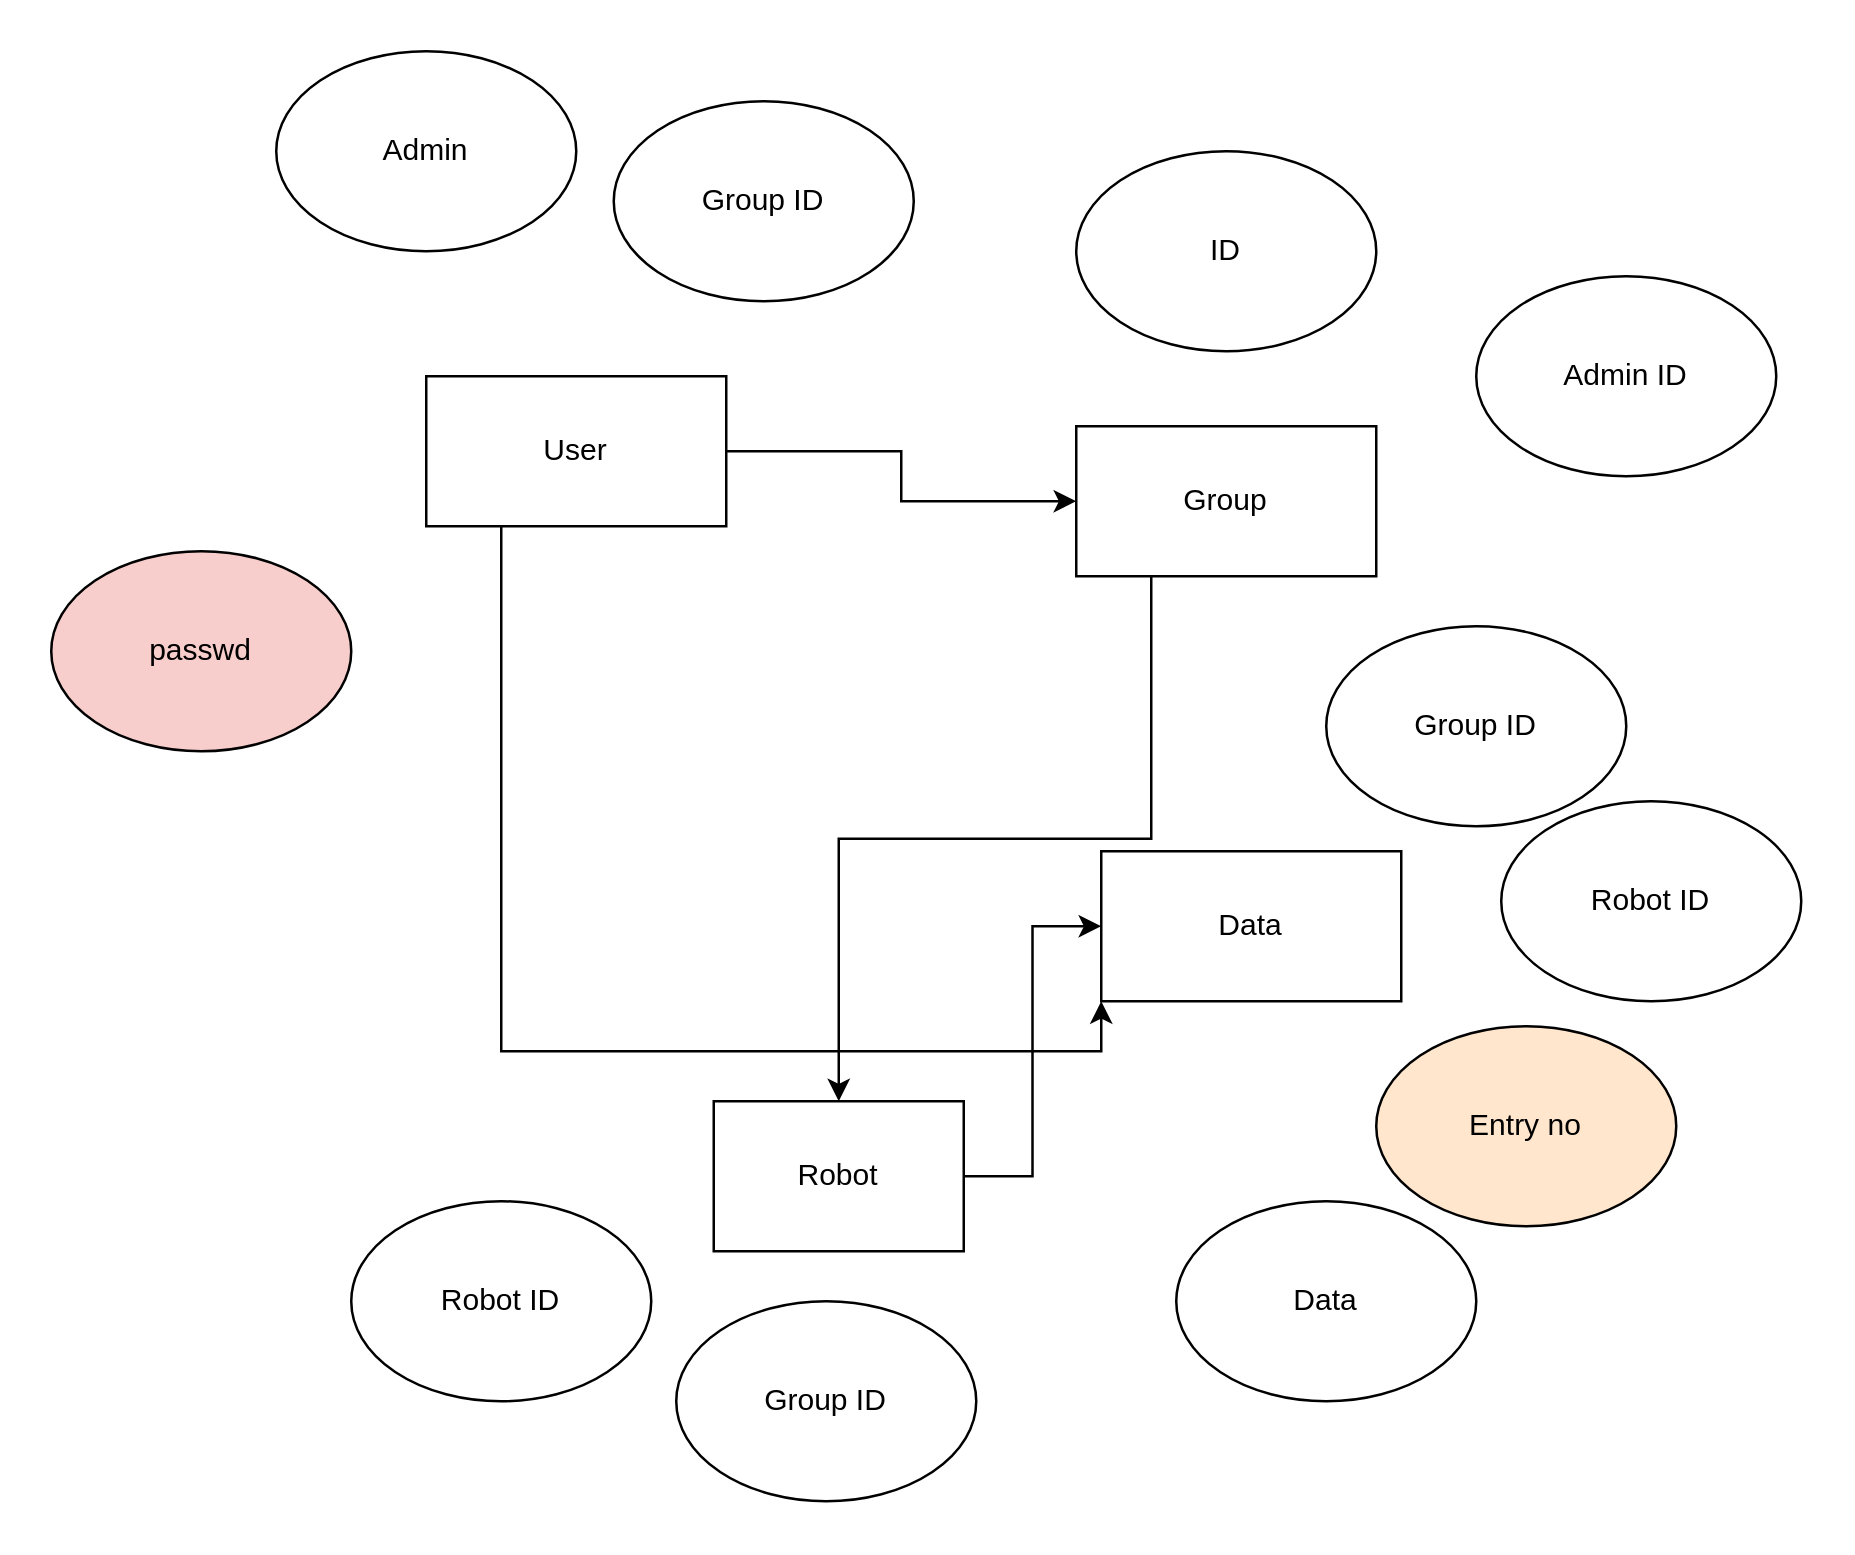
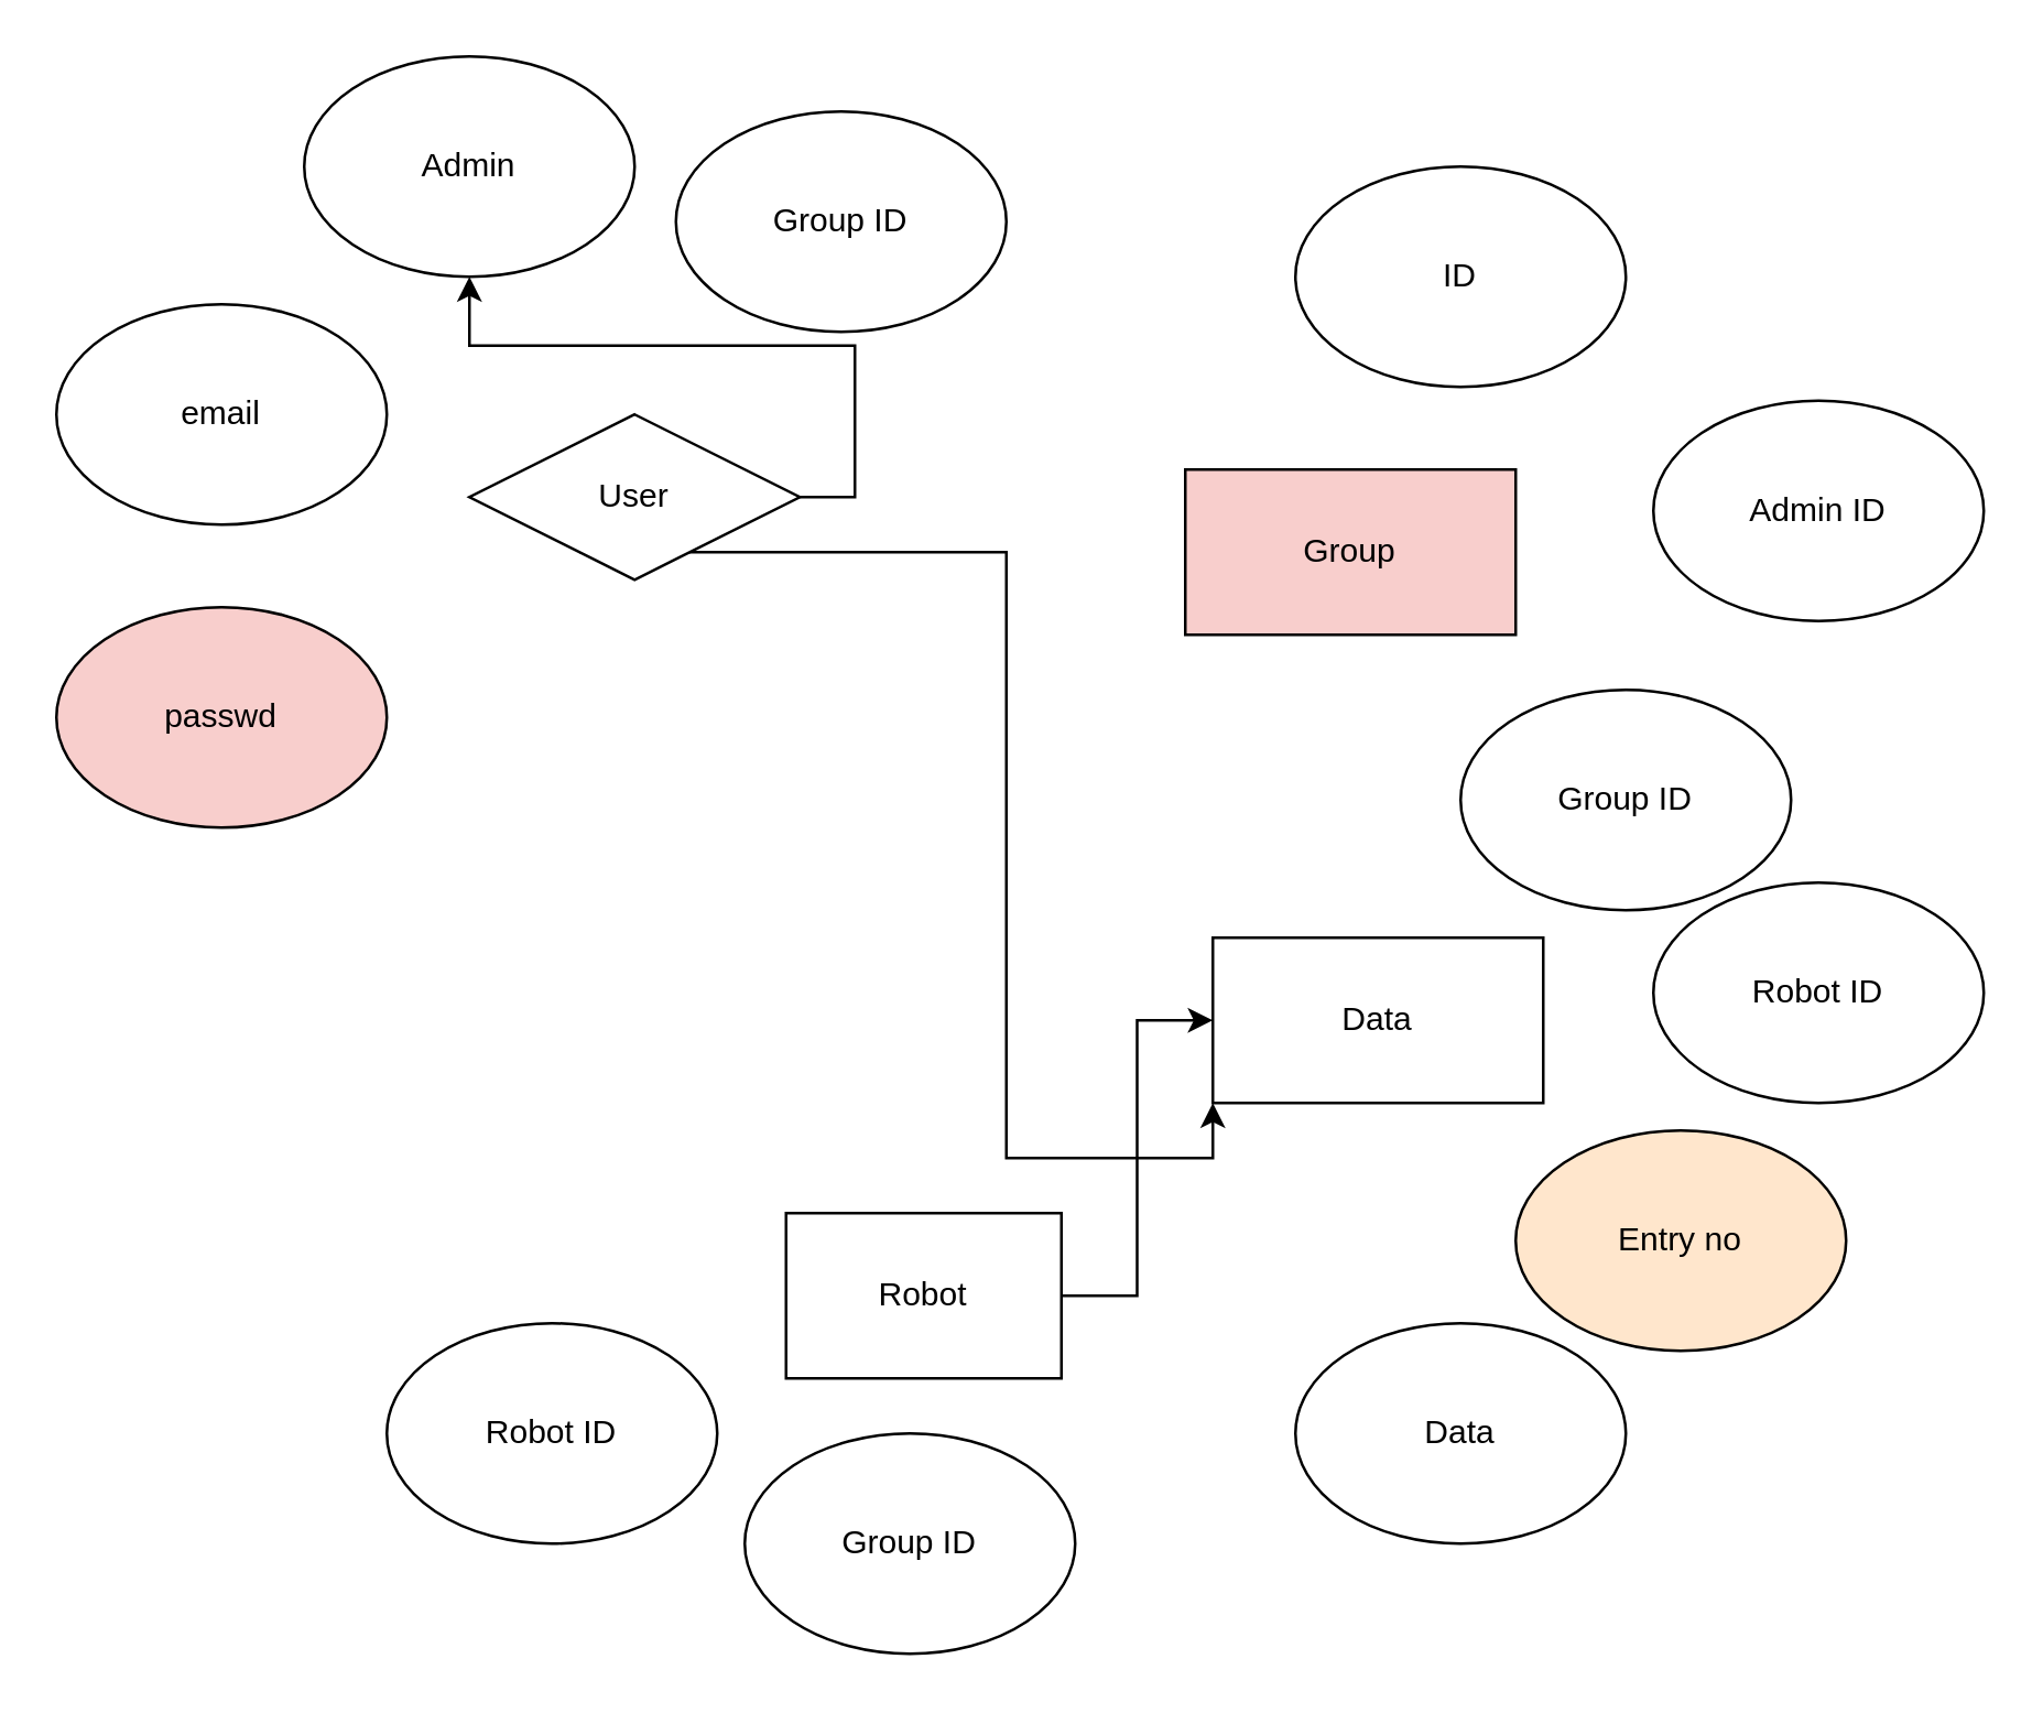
  <mxCell id="0" />
  <mxCell id="1" parent="0" />
- <mxCell id="2" style="edgeStyle=orthogonalEdgeStyle;rounded=0;orthogonalLoop=1;jettySize=auto;html=1;exitX=1;exitY=0.5;exitDx=0;exitDy=0;entryX=0;entryY=0.5;entryDx=0;entryDy=0;" edge="1" parent="1" source="4" target="9"><mxGeometry relative="1" as="geometry" /></mxCell>
+ <mxCell id="2" style="edgeStyle=orthogonalEdgeStyle;rounded=0;orthogonalLoop=1;jettySize=auto;html=1;exitX=1;exitY=0.5;exitDx=0;exitDy=0;" edge="1" parent="1" source="4" target="20"><mxGeometry relative="1" as="geometry" /></mxCell>
  <mxCell id="3" style="edgeStyle=orthogonalEdgeStyle;rounded=0;orthogonalLoop=1;jettySize=auto;html=1;exitX=0.25;exitY=1;exitDx=0;exitDy=0;entryX=0;entryY=1;entryDx=0;entryDy=0;" edge="1" parent="1" source="4" target="12"><mxGeometry relative="1" as="geometry" /></mxCell>
- <mxCell id="4" value="User" style="rounded=0;whiteSpace=wrap;html=1;" vertex="1" parent="1"><mxGeometry x="170" y="150" width="120" height="60" as="geometry" /></mxCell>
+ <mxCell id="4" value="User" style="rhombus;whiteSpace=wrap;html=1;" vertex="1" parent="1"><mxGeometry x="170" y="150" width="120" height="60" as="geometry" /></mxCell>
+ <mxCell id="5" value="email" style="ellipse;whiteSpace=wrap;html=1;" vertex="1" parent="1"><mxGeometry x="20" y="110" width="120" height="80" as="geometry" /></mxCell>
  <mxCell id="6" value="passwd" style="ellipse;whiteSpace=wrap;html=1;fillColor=#f8cecc;" vertex="1" parent="1"><mxGeometry x="20" y="220" width="120" height="80" as="geometry" /></mxCell>
  <mxCell id="7" value="Group ID" style="ellipse;whiteSpace=wrap;html=1;" vertex="1" parent="1"><mxGeometry x="245" y="40" width="120" height="80" as="geometry" /></mxCell>
- <mxCell id="8" style="edgeStyle=orthogonalEdgeStyle;rounded=0;orthogonalLoop=1;jettySize=auto;html=1;exitX=0.25;exitY=1;exitDx=0;exitDy=0;entryX=0.5;entryY=0;entryDx=0;entryDy=0;" edge="1" parent="1" source="9" target="11"><mxGeometry relative="1" as="geometry" /></mxCell>
- <mxCell id="9" value="Group" style="rounded=0;whiteSpace=wrap;html=1;" vertex="1" parent="1"><mxGeometry x="430" y="170" width="120" height="60" as="geometry" /></mxCell>
+ <mxCell id="9" value="Group" style="rounded=0;whiteSpace=wrap;html=1;fillColor=#f8cecc;" vertex="1" parent="1"><mxGeometry x="430" y="170" width="120" height="60" as="geometry" /></mxCell>
  <mxCell id="10" style="edgeStyle=orthogonalEdgeStyle;rounded=0;orthogonalLoop=1;jettySize=auto;html=1;exitX=1;exitY=0.5;exitDx=0;exitDy=0;entryX=0;entryY=0.5;entryDx=0;entryDy=0;" edge="1" parent="1" source="11" target="12"><mxGeometry relative="1" as="geometry" /></mxCell>
  <mxCell id="11" value="Robot " style="rounded=0;whiteSpace=wrap;html=1;" vertex="1" parent="1"><mxGeometry x="285" y="440" width="100" height="60" as="geometry" /></mxCell>
  <mxCell id="12" value="Data" style="rounded=0;whiteSpace=wrap;html=1;" vertex="1" parent="1"><mxGeometry x="440" y="340" width="120" height="60" as="geometry" /></mxCell>
- <mxCell id="13" value="ID" style="ellipse;whiteSpace=wrap;html=1;" vertex="1" parent="1"><mxGeometry x="430" y="60" width="120" height="80" as="geometry" /></mxCell>
+ <mxCell id="13" value="ID" style="ellipse;whiteSpace=wrap;html=1;" vertex="1" parent="1"><mxGeometry x="470" y="60" width="120" height="80" as="geometry" /></mxCell>
  <mxCell id="14" value="Group ID" style="ellipse;whiteSpace=wrap;html=1;" vertex="1" parent="1"><mxGeometry x="270" y="520" width="120" height="80" as="geometry" /></mxCell>
  <mxCell id="15" value="Robot ID" style="ellipse;whiteSpace=wrap;html=1;" vertex="1" parent="1"><mxGeometry x="600" y="320" width="120" height="80" as="geometry" /></mxCell>
  <mxCell id="16" value="Robot ID" style="ellipse;whiteSpace=wrap;html=1;" vertex="1" parent="1"><mxGeometry x="140" y="480" width="120" height="80" as="geometry" /></mxCell>
  <mxCell id="17" value="Group ID" style="ellipse;whiteSpace=wrap;html=1;" vertex="1" parent="1"><mxGeometry x="530" y="250" width="120" height="80" as="geometry" /></mxCell>
  <mxCell id="18" value="Entry no" style="ellipse;whiteSpace=wrap;html=1;fillColor=#ffe6cc;" vertex="1" parent="1"><mxGeometry x="550" y="410" width="120" height="80" as="geometry" /></mxCell>
  <mxCell id="19" value="Data " style="ellipse;whiteSpace=wrap;html=1;" vertex="1" parent="1"><mxGeometry x="470" y="480" width="120" height="80" as="geometry" /></mxCell>
  <mxCell id="20" value="Admin" style="ellipse;whiteSpace=wrap;html=1;" vertex="1" parent="1"><mxGeometry x="110" y="20" width="120" height="80" as="geometry" /></mxCell>
- <mxCell id="21" value="Admin ID" style="ellipse;whiteSpace=wrap;html=1;" vertex="1" parent="1"><mxGeometry x="590" y="110" width="120" height="80" as="geometry" /></mxCell>
+ <mxCell id="21" value="Admin ID" style="ellipse;whiteSpace=wrap;html=1;" vertex="1" parent="1"><mxGeometry x="600" y="145" width="120" height="80" as="geometry" /></mxCell>
